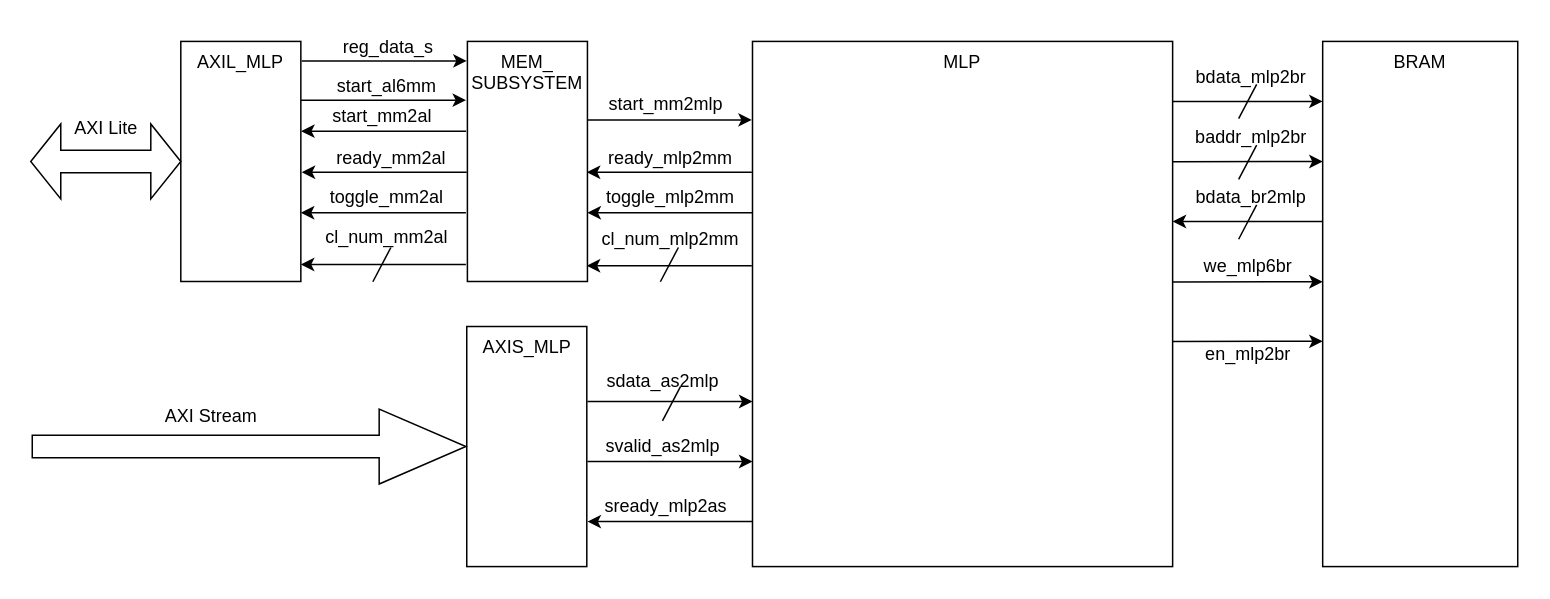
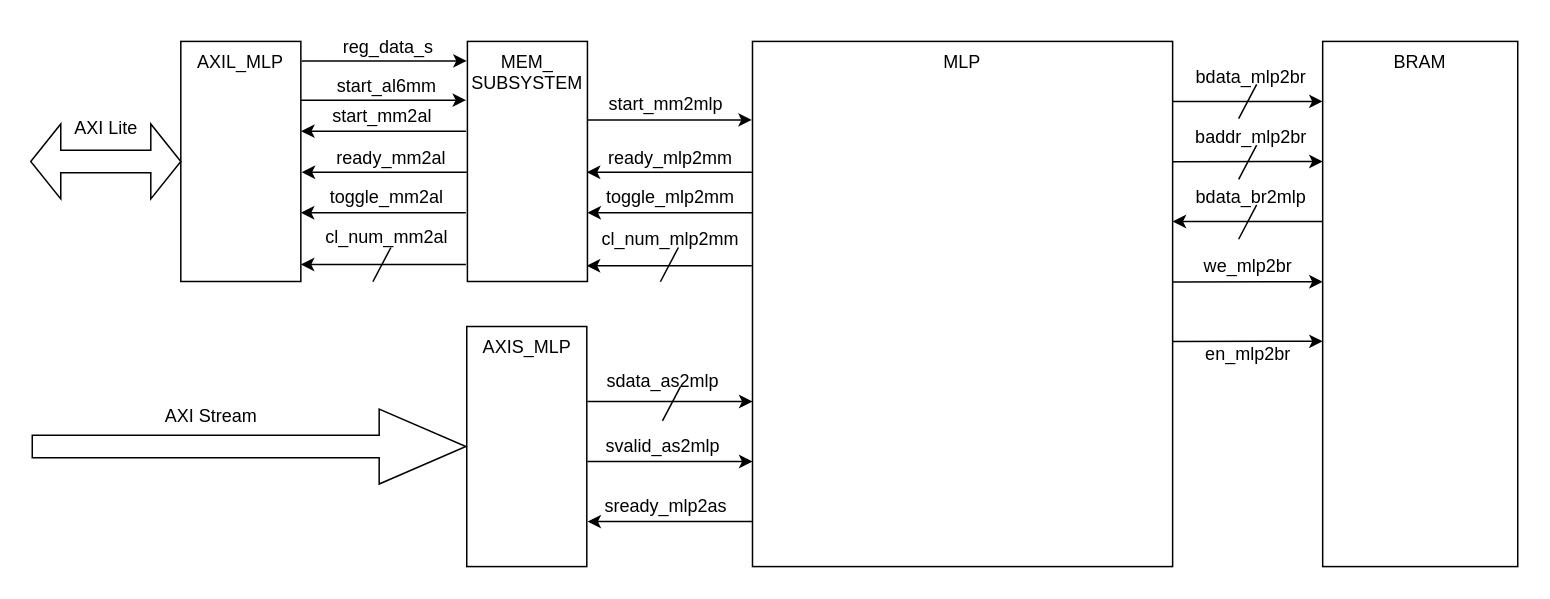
  <mxCell id="0" />
  <mxCell id="1" parent="0" />
  <mxCell id="2" value="MLP" style="whiteSpace=wrap;html=1;horizontal=1;verticalAlign=top;" vertex="1" parent="1"><mxGeometry x="501" y="27" width="280" height="350" as="geometry" /></mxCell>
  <mxCell id="3" value="" style="endArrow=classic;html=1;verticalAlign=middle;" edge="1" parent="1"><mxGeometry width="50" height="50" relative="1" as="geometry"><mxPoint x="781" y="67" as="sourcePoint" /><mxPoint x="881" y="67" as="targetPoint" /></mxGeometry></mxCell>
  <mxCell id="4" value="bdata_mlp2br" style="text;html=1;align=center;verticalAlign=middle;resizable=0;points=[];autosize=1;" vertex="1" parent="1"><mxGeometry x="788" y="40.84" width="90" height="20" as="geometry" /></mxCell>
  <mxCell id="5" value="baddr_mlp2br" style="text;html=1;align=center;verticalAlign=middle;resizable=0;points=[];autosize=1;" vertex="1" parent="1"><mxGeometry x="788" y="80.84" width="90" height="20" as="geometry" /></mxCell>
  <mxCell id="6" value="" style="endArrow=classic;html=1;verticalAlign=middle;entryX=0;entryY=0.294;entryDx=0;entryDy=0;entryPerimeter=0;" edge="1" parent="1"><mxGeometry width="50" height="50" relative="1" as="geometry"><mxPoint x="881" y="147" as="sourcePoint" /><mxPoint x="781" y="147" as="targetPoint" /></mxGeometry></mxCell>
  <mxCell id="7" value="bdata_br2mlp" style="text;html=1;align=center;verticalAlign=middle;resizable=0;points=[];autosize=1;" vertex="1" parent="1"><mxGeometry x="788" y="121" width="90" height="20" as="geometry" /></mxCell>
- <mxCell id="8" value="we_mlp6br" style="text;html=1;align=center;verticalAlign=middle;resizable=0;points=[];autosize=1;" vertex="1" parent="1"><mxGeometry x="796" y="167.16" width="70" height="20" as="geometry" /></mxCell>
+ <mxCell id="8" value="we_mlp2br" style="text;html=1;align=center;verticalAlign=middle;resizable=0;points=[];autosize=1;" vertex="1" parent="1"><mxGeometry x="796" y="167.16" width="70" height="20" as="geometry" /></mxCell>
  <mxCell id="9" value="en_mlp2br" style="text;html=1;align=center;verticalAlign=middle;resizable=0;points=[];autosize=1;" vertex="1" parent="1"><mxGeometry x="796" y="225.84" width="70" height="20" as="geometry" /></mxCell>
  <mxCell id="10" value="" style="endArrow=classic;html=1;verticalAlign=middle;" edge="1" parent="1"><mxGeometry width="50" height="50" relative="1" as="geometry"><mxPoint x="390.57" y="79.31" as="sourcePoint" /><mxPoint x="500.57" y="79.31" as="targetPoint" /></mxGeometry></mxCell>
  <mxCell id="11" value="start_mm2mlp" style="text;html=1;align=center;verticalAlign=middle;resizable=0;points=[];autosize=1;" vertex="1" parent="1"><mxGeometry x="398.07" y="58.63" width="90" height="20" as="geometry" /></mxCell>
  <mxCell id="12" value="" style="endArrow=classic;html=1;verticalAlign=middle;" edge="1" parent="1"><mxGeometry width="50" height="50" relative="1" as="geometry"><mxPoint x="391" y="307" as="sourcePoint" /><mxPoint x="501" y="307" as="targetPoint" /></mxGeometry></mxCell>
  <mxCell id="13" value="svalid_as2mlp" style="text;html=1;align=center;verticalAlign=middle;resizable=0;points=[];autosize=1;" vertex="1" parent="1"><mxGeometry x="396" y="287" width="90" height="20" as="geometry" /></mxCell>
  <mxCell id="14" value="" style="endArrow=classic;html=1;verticalAlign=middle;" edge="1" parent="1"><mxGeometry width="50" height="50" relative="1" as="geometry"><mxPoint x="391" y="267" as="sourcePoint" /><mxPoint x="501" y="267" as="targetPoint" /></mxGeometry></mxCell>
  <mxCell id="15" value="sdata_as2mlp" style="text;html=1;align=center;verticalAlign=middle;resizable=0;points=[];autosize=1;" vertex="1" parent="1"><mxGeometry x="396" y="244" width="90" height="20" as="geometry" /></mxCell>
  <mxCell id="16" value="" style="endArrow=none;html=1;" edge="1" parent="1"><mxGeometry width="50" height="50" relative="1" as="geometry"><mxPoint x="441" y="279.83" as="sourcePoint" /><mxPoint x="453" y="257" as="targetPoint" /></mxGeometry></mxCell>
  <mxCell id="17" value="BRAM" style="rounded=0;whiteSpace=wrap;html=1;verticalAlign=top;" vertex="1" parent="1"><mxGeometry x="881" y="27" width="130" height="350" as="geometry" /></mxCell>
  <mxCell id="18" value="" style="endArrow=classic;html=1;verticalAlign=middle;" edge="1" parent="1"><mxGeometry width="50" height="50" relative="1" as="geometry"><mxPoint x="781" y="107.19" as="sourcePoint" /><mxPoint x="881" y="107" as="targetPoint" /></mxGeometry></mxCell>
  <mxCell id="19" value="" style="endArrow=classic;html=1;verticalAlign=middle;" edge="1" parent="1"><mxGeometry width="50" height="50" relative="1" as="geometry"><mxPoint x="501" y="347" as="sourcePoint" /><mxPoint x="391" y="347" as="targetPoint" /></mxGeometry></mxCell>
  <mxCell id="20" value="sready_mlp2as" style="text;html=1;align=center;verticalAlign=middle;resizable=0;points=[];autosize=1;" vertex="1" parent="1"><mxGeometry x="393" y="327" width="100" height="20" as="geometry" /></mxCell>
  <mxCell id="21" value="" style="endArrow=classic;html=1;verticalAlign=middle;" edge="1" parent="1"><mxGeometry width="50" height="50" relative="1" as="geometry"><mxPoint x="500.57" y="114.17" as="sourcePoint" /><mxPoint x="390.57" y="114.17" as="targetPoint" /></mxGeometry></mxCell>
  <mxCell id="22" value="ready_mlp2mm" style="text;html=1;align=center;verticalAlign=middle;resizable=0;points=[];autosize=1;" vertex="1" parent="1"><mxGeometry x="395.57" y="95" width="100" height="20" as="geometry" /></mxCell>
  <mxCell id="23" value="" style="endArrow=classic;html=1;verticalAlign=middle;" edge="1" parent="1"><mxGeometry width="50" height="50" relative="1" as="geometry"><mxPoint x="500.54" y="176.5" as="sourcePoint" /><mxPoint x="390.54" y="176.5" as="targetPoint" /></mxGeometry></mxCell>
  <mxCell id="24" value="cl_num_mlp2mm" style="text;html=1;align=center;verticalAlign=middle;resizable=0;points=[];autosize=1;" vertex="1" parent="1"><mxGeometry x="390.61" y="149.33" width="110" height="20" as="geometry" /></mxCell>
  <mxCell id="25" value="" style="endArrow=none;html=1;" edge="1" parent="1"><mxGeometry width="50" height="50" relative="1" as="geometry"><mxPoint x="825" y="78.5" as="sourcePoint" /><mxPoint x="837" y="55.67" as="targetPoint" /></mxGeometry></mxCell>
  <mxCell id="26" value="" style="endArrow=none;html=1;" edge="1" parent="1"><mxGeometry width="50" height="50" relative="1" as="geometry"><mxPoint x="825" y="119" as="sourcePoint" /><mxPoint x="837" y="96.17" as="targetPoint" /></mxGeometry></mxCell>
  <mxCell id="27" value="" style="endArrow=none;html=1;" edge="1" parent="1"><mxGeometry width="50" height="50" relative="1" as="geometry"><mxPoint x="825" y="158.83" as="sourcePoint" /><mxPoint x="837" y="136" as="targetPoint" /></mxGeometry></mxCell>
  <mxCell id="28" value="" style="endArrow=classic;html=1;verticalAlign=middle;" edge="1" parent="1"><mxGeometry width="50" height="50" relative="1" as="geometry"><mxPoint x="781" y="187.35" as="sourcePoint" /><mxPoint x="881" y="187.16" as="targetPoint" /></mxGeometry></mxCell>
  <mxCell id="29" value="" style="endArrow=classic;html=1;verticalAlign=middle;" edge="1" parent="1"><mxGeometry width="50" height="50" relative="1" as="geometry"><mxPoint x="781" y="227.03" as="sourcePoint" /><mxPoint x="881" y="226.84" as="targetPoint" /></mxGeometry></mxCell>
  <mxCell id="30" value="MEM_&lt;br&gt;SUBSYSTEM" style="rounded=0;whiteSpace=wrap;html=1;verticalAlign=top;" vertex="1" parent="1"><mxGeometry x="311" y="27" width="80" height="160" as="geometry" /></mxCell>
  <mxCell id="31" value="AXIS_MLP" style="rounded=0;whiteSpace=wrap;html=1;verticalAlign=top;" vertex="1" parent="1"><mxGeometry x="310.57" y="217" width="80" height="160" as="geometry" /></mxCell>
  <mxCell id="32" value="" style="endArrow=classic;html=1;verticalAlign=middle;" edge="1" parent="1"><mxGeometry width="50" height="50" relative="1" as="geometry"><mxPoint x="310.14" y="86.83" as="sourcePoint" /><mxPoint x="200.14" y="86.83" as="targetPoint" /></mxGeometry></mxCell>
  <mxCell id="33" value="start_mm2al" style="text;html=1;align=center;verticalAlign=middle;resizable=0;points=[];autosize=1;" vertex="1" parent="1"><mxGeometry x="214.14" y="67" width="80" height="20" as="geometry" /></mxCell>
  <mxCell id="34" value="" style="endArrow=classic;html=1;verticalAlign=middle;" edge="1" parent="1"><mxGeometry width="50" height="50" relative="1" as="geometry"><mxPoint x="310.57" y="114.17" as="sourcePoint" /><mxPoint x="200.57" y="114.17" as="targetPoint" /></mxGeometry></mxCell>
  <mxCell id="35" value="ready_mm2al" style="text;html=1;align=center;verticalAlign=middle;resizable=0;points=[];autosize=1;" vertex="1" parent="1"><mxGeometry x="214.57" y="95" width="90" height="20" as="geometry" /></mxCell>
  <mxCell id="36" value="" style="endArrow=classic;html=1;verticalAlign=middle;" edge="1" parent="1"><mxGeometry width="50" height="50" relative="1" as="geometry"><mxPoint x="310" y="175.65" as="sourcePoint" /><mxPoint x="200" y="175.65" as="targetPoint" /></mxGeometry></mxCell>
  <mxCell id="37" value="cl_num_mm2al" style="text;html=1;align=center;verticalAlign=middle;resizable=0;points=[];autosize=1;" vertex="1" parent="1"><mxGeometry x="207" y="148.33" width="100" height="20" as="geometry" /></mxCell>
  <mxCell id="38" value="AXIL_MLP" style="rounded=0;whiteSpace=wrap;html=1;verticalAlign=top;" vertex="1" parent="1"><mxGeometry x="120" y="27" width="80" height="160" as="geometry" /></mxCell>
  <mxCell id="39" value="" style="endArrow=classic;html=1;verticalAlign=middle;" edge="1" parent="1"><mxGeometry width="50" height="50" relative="1" as="geometry"><mxPoint x="200.14" y="66.17" as="sourcePoint" /><mxPoint x="310.14" y="66.17" as="targetPoint" /></mxGeometry></mxCell>
  <mxCell id="40" value="start_al6mm" style="text;html=1;align=center;verticalAlign=middle;resizable=0;points=[];autosize=1;" vertex="1" parent="1"><mxGeometry x="217.14" y="47" width="80" height="20" as="geometry" /></mxCell>
  <mxCell id="41" value="" style="endArrow=classic;html=1;verticalAlign=middle;" edge="1" parent="1"><mxGeometry width="50" height="50" relative="1" as="geometry"><mxPoint x="310" y="141.16" as="sourcePoint" /><mxPoint x="200" y="141.16" as="targetPoint" /></mxGeometry></mxCell>
  <mxCell id="42" value="toggle_mm2al" style="text;html=1;align=center;verticalAlign=middle;resizable=0;points=[];autosize=1;" vertex="1" parent="1"><mxGeometry x="212" y="121" width="90" height="20" as="geometry" /></mxCell>
  <mxCell id="43" value="" style="endArrow=classic;html=1;verticalAlign=middle;" edge="1" parent="1"><mxGeometry width="50" height="50" relative="1" as="geometry"><mxPoint x="501" y="141.17" as="sourcePoint" /><mxPoint x="391" y="141.17" as="targetPoint" /></mxGeometry></mxCell>
  <mxCell id="44" value="toggle_mlp2mm" style="text;html=1;align=center;verticalAlign=middle;resizable=0;points=[];autosize=1;" vertex="1" parent="1"><mxGeometry x="396.07" y="121" width="100" height="20" as="geometry" /></mxCell>
  <mxCell id="45" value="" style="endArrow=classic;html=1;verticalAlign=middle;" edge="1" parent="1"><mxGeometry width="50" height="50" relative="1" as="geometry"><mxPoint x="200.57" y="40.01" as="sourcePoint" /><mxPoint x="310.57" y="40.01" as="targetPoint" /></mxGeometry></mxCell>
  <mxCell id="46" value="reg_data_s" style="text;html=1;align=center;verticalAlign=middle;resizable=0;points=[];autosize=1;" vertex="1" parent="1"><mxGeometry x="217.57" y="20.84" width="80" height="20" as="geometry" /></mxCell>
  <mxCell id="47" value="" style="endArrow=none;html=1;" edge="1" parent="1"><mxGeometry width="50" height="50" relative="1" as="geometry"><mxPoint x="248" y="187.16" as="sourcePoint" /><mxPoint x="260" y="164.33" as="targetPoint" /></mxGeometry></mxCell>
  <mxCell id="48" value="" style="endArrow=none;html=1;" edge="1" parent="1"><mxGeometry width="50" height="50" relative="1" as="geometry"><mxPoint x="439.61" y="187.16" as="sourcePoint" /><mxPoint x="451.61" y="164.33" as="targetPoint" /></mxGeometry></mxCell>
  <mxCell id="49" value="" style="shape=doubleArrow;whiteSpace=wrap;html=1;" vertex="1" parent="1"><mxGeometry x="20" y="82" width="100" height="50" as="geometry" /></mxCell>
  <mxCell id="50" value="" style="shape=singleArrow;whiteSpace=wrap;html=1;" vertex="1" parent="1"><mxGeometry x="21" y="272" width="289" height="50" as="geometry" /></mxCell>
  <mxCell id="51" value="AXI Lite" style="text;html=1;align=center;verticalAlign=middle;resizable=0;points=[];autosize=1;" vertex="1" parent="1"><mxGeometry x="40" y="75" width="60" height="20" as="geometry" /></mxCell>
  <mxCell id="52" value="AXI Stream" style="text;html=1;align=center;verticalAlign=middle;resizable=0;points=[];autosize=1;" vertex="1" parent="1"><mxGeometry x="100" y="267" width="80" height="20" as="geometry" /></mxCell>
